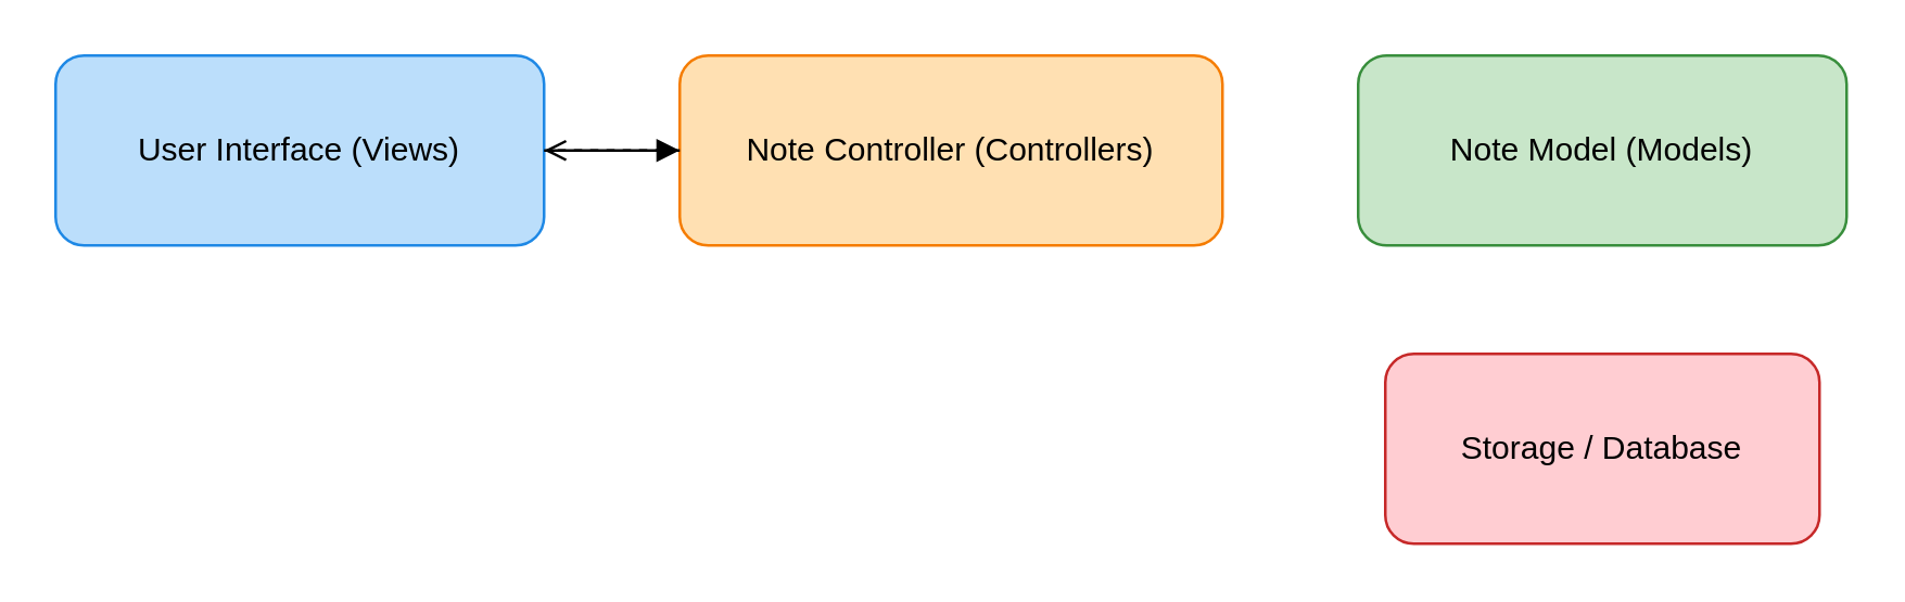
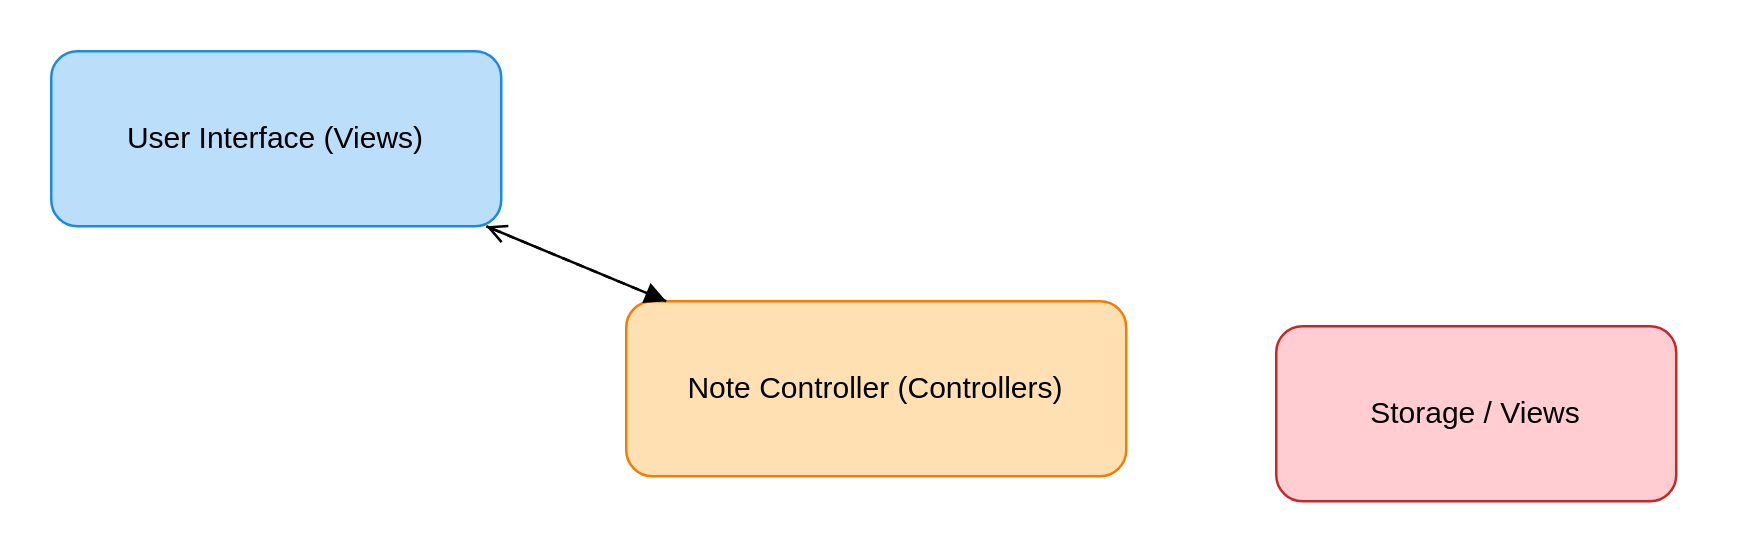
  <mxCell id="0" />
  <mxCell id="1" parent="0" />
  <mxCell id="2" value="&lt;font style=&quot;color: rgb(0, 0, 0);&quot;&gt;User Interface (Views)&lt;/font&gt;" style="rounded=1;whiteSpace=wrap;html=1;fillColor=#BBDEFB;strokeColor=#1E88E5;" parent="1" vertex="1"><mxGeometry x="20" y="20" width="180" height="70" as="geometry" /></mxCell>
- <mxCell id="3" value="&lt;font style=&quot;color: rgb(0, 0, 0);&quot;&gt;Note Controller (Controllers)&lt;/font&gt;" style="rounded=1;whiteSpace=wrap;html=1;fillColor=#FFE0B2;strokeColor=#F57C00;" parent="1" vertex="1"><mxGeometry x="250" y="20" width="200" height="70" as="geometry" /></mxCell>
- <mxCell id="4" value="&lt;font style=&quot;color: rgb(0, 0, 0);&quot;&gt;Note Model (Models)&lt;/font&gt;" style="rounded=1;whiteSpace=wrap;html=1;fillColor=#C8E6C9;strokeColor=#388E3C;" parent="1" vertex="1"><mxGeometry x="500" y="20" width="180" height="70" as="geometry" /></mxCell>
- <mxCell id="5" value="&lt;font style=&quot;color: rgb(0, 0, 0);&quot;&gt;Storage / Database&lt;/font&gt;" style="rounded=1;whiteSpace=wrap;html=1;fillColor=#FFCDD2;strokeColor=#C62828;" parent="1" vertex="1"><mxGeometry x="510" y="130" width="160" height="70" as="geometry" /></mxCell>
+ <mxCell id="3" value="&lt;font style=&quot;color: rgb(0, 0, 0);&quot;&gt;Note Controller (Controllers)&lt;/font&gt;" style="rounded=1;whiteSpace=wrap;html=1;fillColor=#FFE0B2;strokeColor=#F57C00;" parent="1" vertex="1"><mxGeometry x="250" y="120" width="200" height="70" as="geometry" /></mxCell>
+ <mxCell id="5" value="&lt;font style=&quot;color: rgb(0, 0, 0);&quot;&gt;Storage / Views&lt;/font&gt;" style="rounded=1;whiteSpace=wrap;html=1;fillColor=#FFCDD2;strokeColor=#C62828;" parent="1" vertex="1"><mxGeometry x="510" y="130" width="160" height="70" as="geometry" /></mxCell>
  <mxCell id="6" style="endArrow=block;html=1;rounded=0;" parent="1" source="2" target="3" edge="1"><mxGeometry relative="1" as="geometry" /></mxCell>
  <mxCell id="7" style="endArrow=open;html=1;rounded=0;dashed=1;" parent="1" source="3" target="2" edge="1"><mxGeometry relative="1" as="geometry" /></mxCell>
